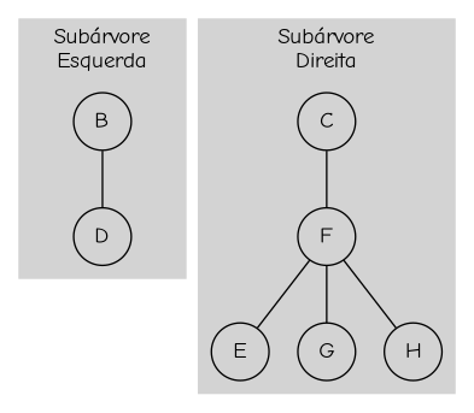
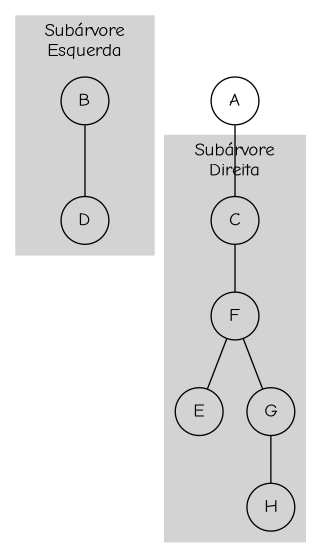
  graph {
    fontname="Comic Neue"
    node [fontname="Comic Neue" shape=circle]
    edge [fontname="Comic Neue"]
    D
    B
    E
    F
    G
    H
    C
+   A
    subgraph cluster_1 {
      color=lightgrey
      label="   Subárvore   \nEsquerda"
      style=filled
      B
      subgraph sub_2 {
        color=lightgrey
        label="   Subárvore   \nEsquerda"
        style=filled
        D
      }
    }
    subgraph cluster_3 {
      color=lightgrey
      label="Subárvore\nDireita"
      style=filled
      C
      subgraph sub_4 {
        color=lightgrey
        label="Subárvore\nDireita"
        style=filled
        E
        F
      }
      subgraph sub_5 {
        color=lightgrey
        label="Subárvore\nDireita"
        style=filled
        G
        H
      }
    }
    B -- D
    F -- E
    F -- G
-   F -- H
+   G -- H
    C -- F
+   A -- C
  }
